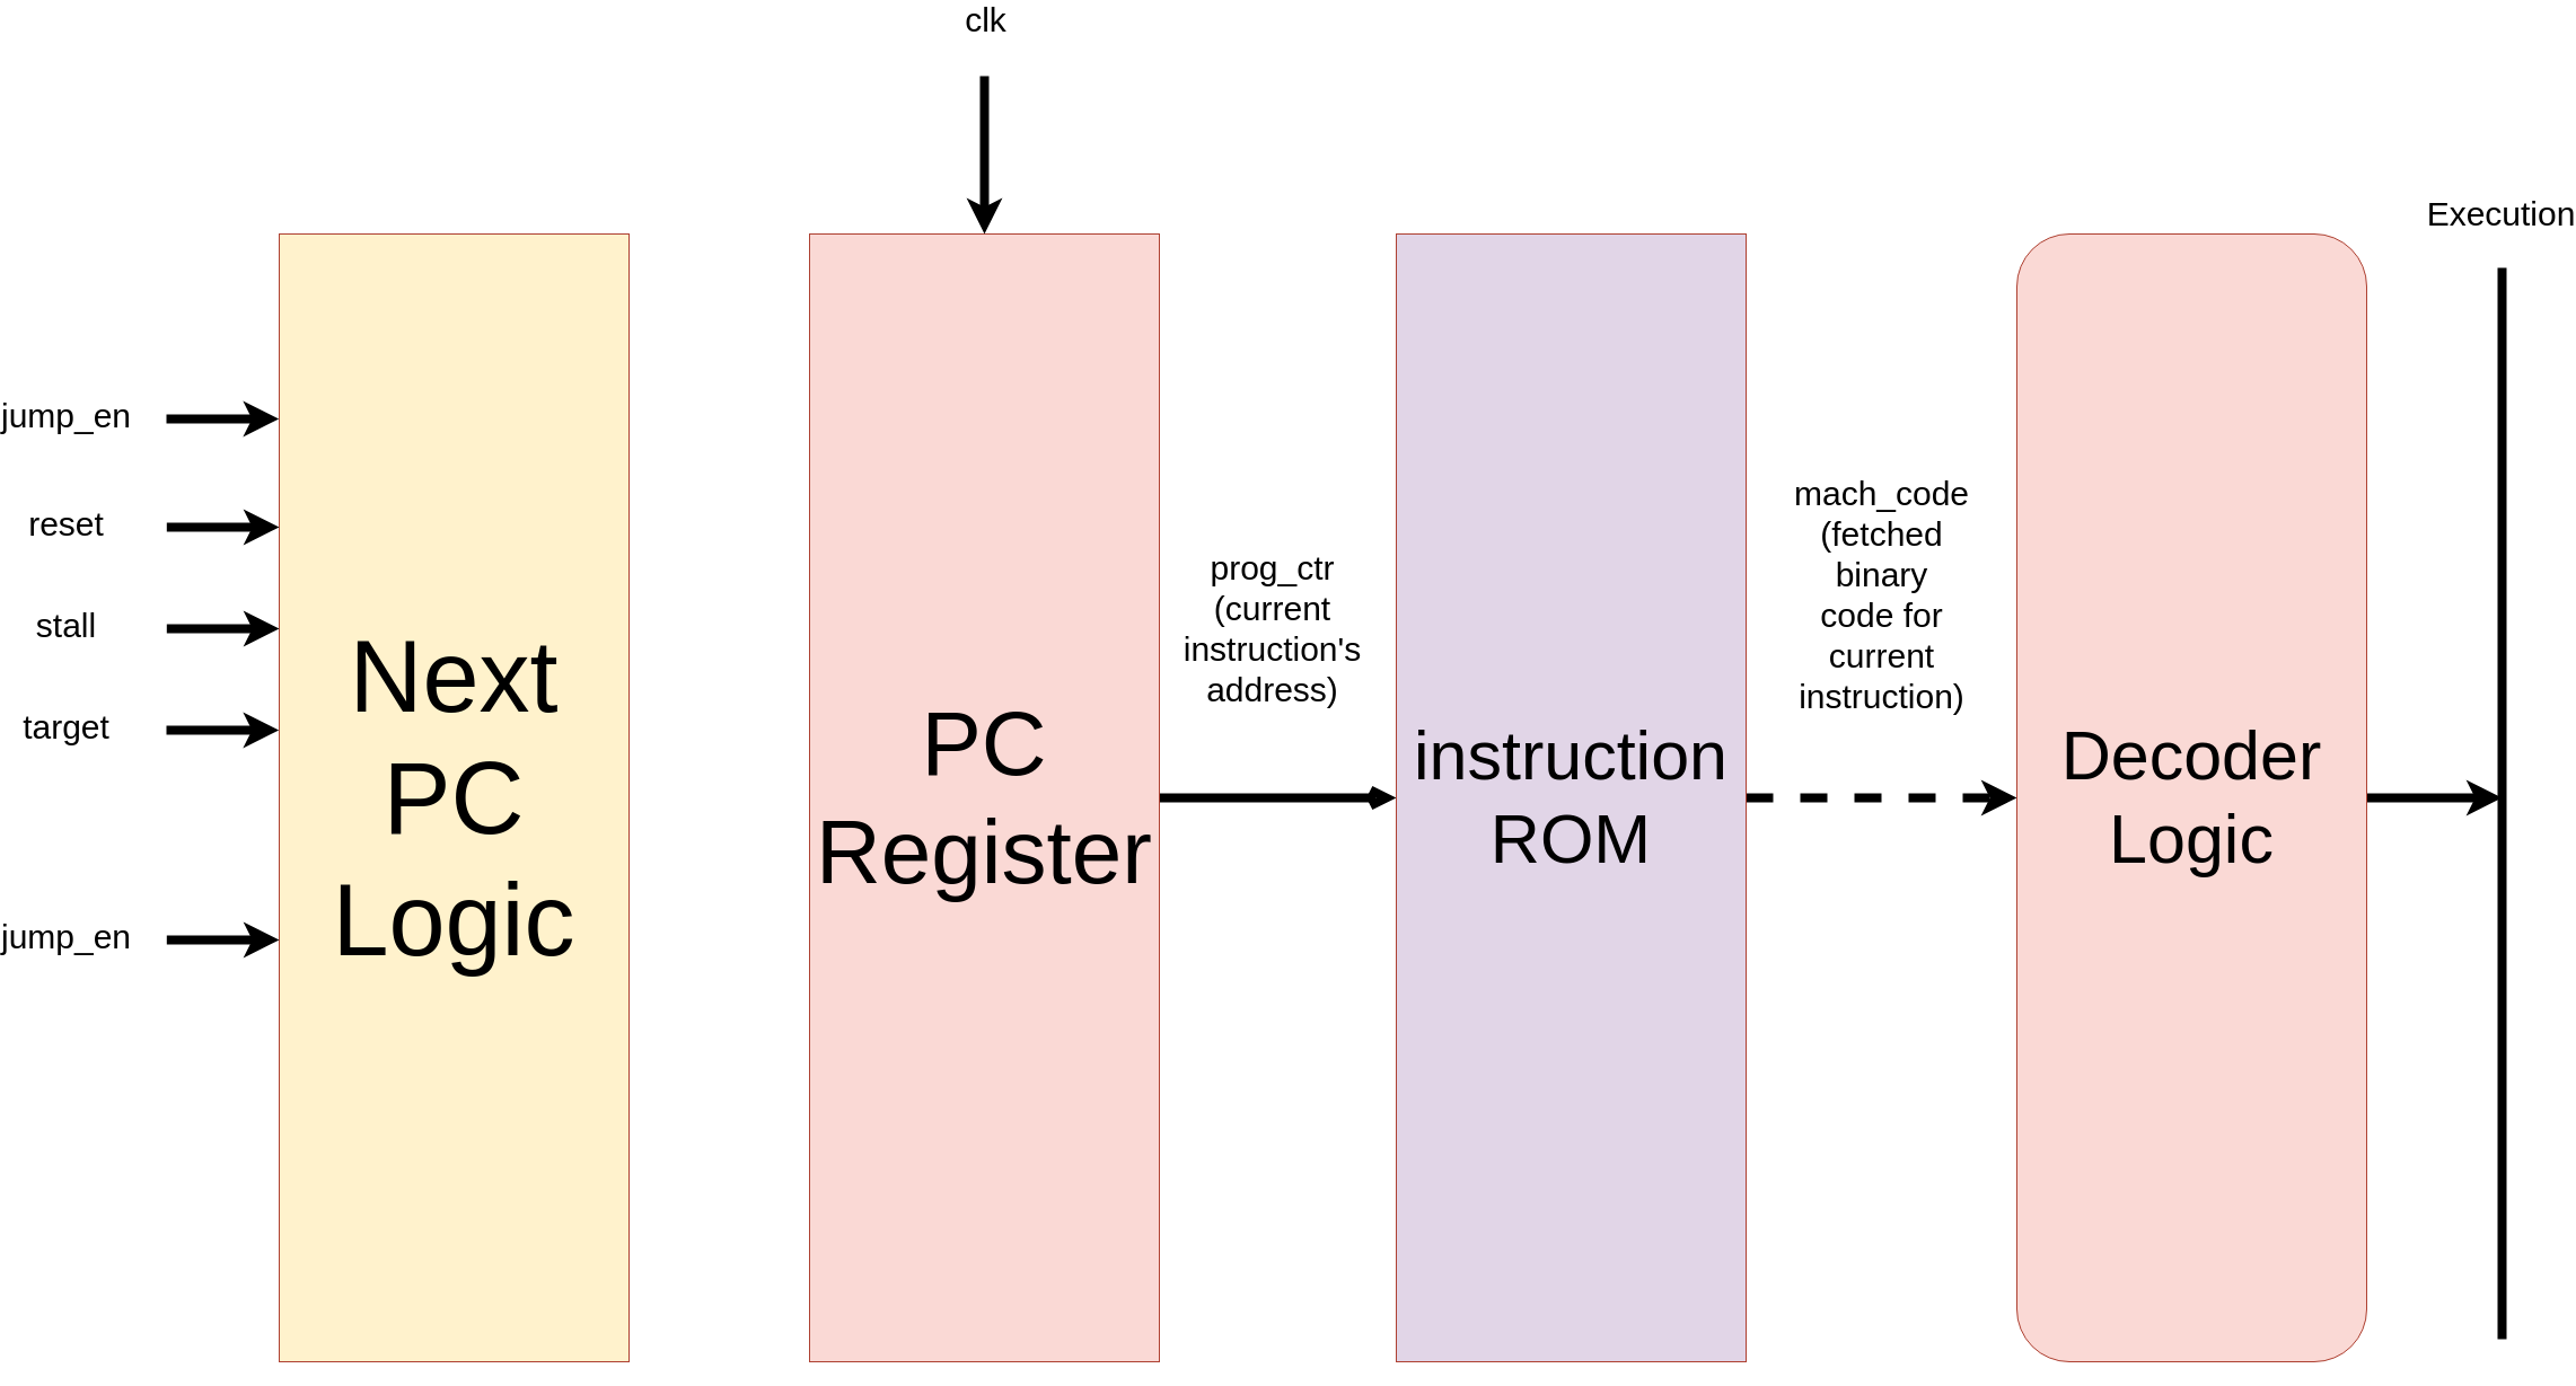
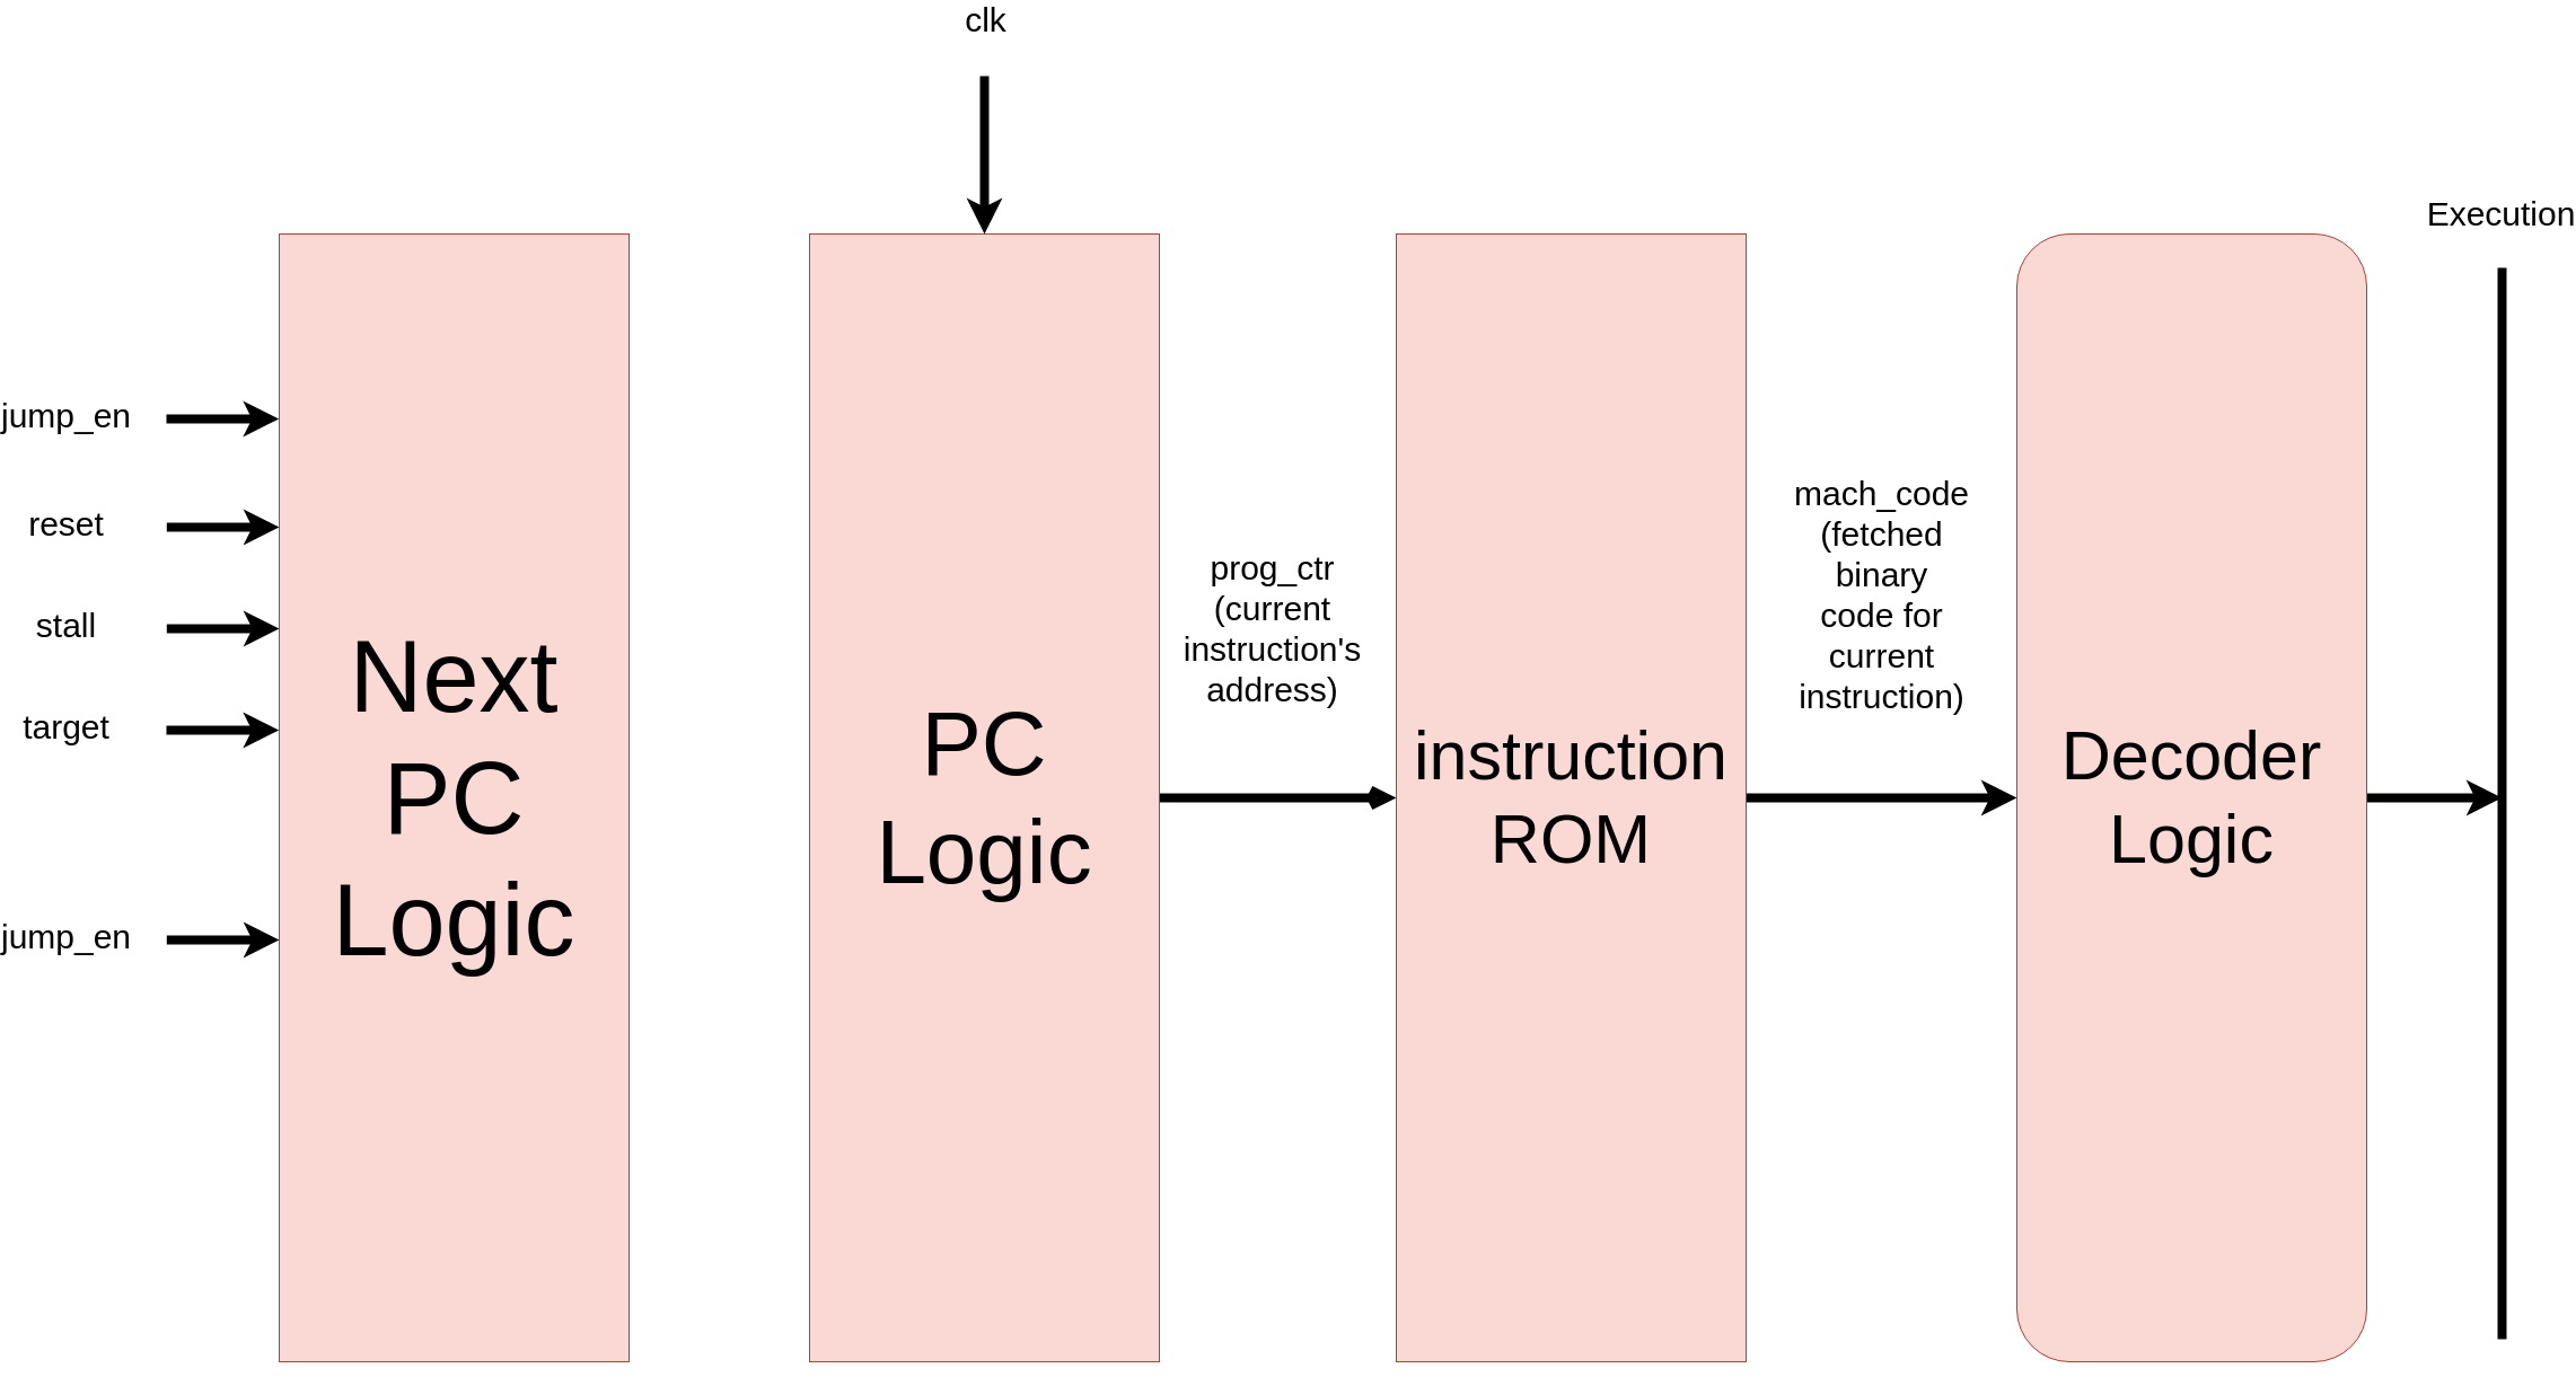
  <mxCell id="0" />
  <mxCell id="1" parent="0" />
- <mxCell id="2" value="&lt;font color=&quot;#000000&quot; style=&quot;font-size: 90px;&quot;&gt;Next PC Logic&lt;/font&gt;" style="whiteSpace=wrap;html=1;fillColor=#fff2cc;strokeColor=#ae4132;" parent="1" vertex="1"><mxGeometry x="120" y="160" width="310" height="1000" as="geometry" /></mxCell>
+ <mxCell id="2" value="&lt;font color=&quot;#000000&quot; style=&quot;font-size: 90px;&quot;&gt;Next PC Logic&lt;/font&gt;" style="whiteSpace=wrap;html=1;fillColor=#fad9d5;strokeColor=#ae4132;" parent="1" vertex="1"><mxGeometry x="120" y="160" width="310" height="1000" as="geometry" /></mxCell>
  <mxCell id="3" value="prog_ctr&lt;br&gt;(current&lt;br&gt;instruction's&lt;br&gt;address)" style="edgeStyle=none;html=1;labelBackgroundColor=#FFFFFF;strokeColor=#000000;strokeWidth=8;fontSize=30;fontColor=#000000;endArrow=open;" edge="1" parent="1" source="4" target="6"><mxGeometry x="-0.048" y="150" relative="1" as="geometry"><mxPoint as="offset" /></mxGeometry></mxCell>
- <mxCell id="4" value="&lt;font color=&quot;#000000&quot; style=&quot;font-size: 80px;&quot;&gt;PC Register&lt;/font&gt;" style="whiteSpace=wrap;html=1;fillColor=#fad9d5;strokeColor=#ae4132;" parent="1" vertex="1"><mxGeometry x="590" y="160" width="310" height="1000" as="geometry" /></mxCell>
- <mxCell id="5" value="mach_code&lt;br&gt;(fetched&lt;br&gt;binary&lt;br&gt;code for&lt;br&gt;current&lt;br&gt;instruction)" style="edgeStyle=none;html=1;exitX=1;exitY=0.5;exitDx=0;exitDy=0;entryX=0;entryY=0.5;entryDx=0;entryDy=0;labelBackgroundColor=#FFFFFF;strokeColor=#000000;strokeWidth=8;fontSize=30;fontColor=#000000;dashed=1;" edge="1" parent="1" source="6" target="8"><mxGeometry y="180" relative="1" as="geometry"><mxPoint as="offset" /></mxGeometry></mxCell>
- <mxCell id="6" value="&lt;font style=&quot;font-size: 61px;&quot; color=&quot;#000000&quot;&gt;instruction ROM&lt;/font&gt;" style="whiteSpace=wrap;html=1;fillColor=#e1d5e7;strokeColor=#ae4132;" parent="1" vertex="1"><mxGeometry x="1110" y="160" width="310" height="1000" as="geometry" /></mxCell>
+ <mxCell id="4" value="&lt;font color=&quot;#000000&quot; style=&quot;font-size: 80px;&quot;&gt;PC Logic&lt;/font&gt;" style="whiteSpace=wrap;html=1;fillColor=#fad9d5;strokeColor=#ae4132;" parent="1" vertex="1"><mxGeometry x="590" y="160" width="310" height="1000" as="geometry" /></mxCell>
+ <mxCell id="5" value="mach_code&lt;br&gt;(fetched&lt;br&gt;binary&lt;br&gt;code for&lt;br&gt;current&lt;br&gt;instruction)" style="edgeStyle=none;html=1;exitX=1;exitY=0.5;exitDx=0;exitDy=0;entryX=0;entryY=0.5;entryDx=0;entryDy=0;labelBackgroundColor=#FFFFFF;strokeColor=#000000;strokeWidth=8;fontSize=30;fontColor=#000000;" edge="1" parent="1" source="6" target="8"><mxGeometry y="180" relative="1" as="geometry"><mxPoint as="offset" /></mxGeometry></mxCell>
+ <mxCell id="6" value="&lt;font style=&quot;font-size: 61px;&quot; color=&quot;#000000&quot;&gt;instruction ROM&lt;/font&gt;" style="whiteSpace=wrap;html=1;fillColor=#fad9d5;strokeColor=#ae4132;" parent="1" vertex="1"><mxGeometry x="1110" y="160" width="310" height="1000" as="geometry" /></mxCell>
  <mxCell id="7" style="edgeStyle=none;html=1;labelBackgroundColor=#FFFFFF;strokeColor=#000000;strokeWidth=8;fontSize=30;fontColor=#000000;" edge="1" parent="1" source="8"><mxGeometry relative="1" as="geometry"><mxPoint x="2090" y="660" as="targetPoint" /></mxGeometry></mxCell>
  <mxCell id="8" value="&lt;font style=&quot;font-size: 61px;&quot; color=&quot;#000000&quot;&gt;Decoder&lt;br&gt;Logic&lt;br&gt;&lt;/font&gt;" style="whiteSpace=wrap;html=1;fillColor=#fad9d5;strokeColor=#ae4132;rounded=1;" parent="1" vertex="1"><mxGeometry x="1660" y="160" width="310" height="1000" as="geometry" /></mxCell>
  <mxCell id="9" value="" style="edgeStyle=none;orthogonalLoop=1;jettySize=auto;html=1;labelBackgroundColor=#FFFFFF;fontSize=30;fontColor=#000000;strokeColor=#000000;strokeWidth=8;entryX=-0.001;entryY=0.164;entryDx=0;entryDy=0;entryPerimeter=0;" edge="1" parent="1" target="2"><mxGeometry width="80" relative="1" as="geometry"><mxPoint x="20" y="324" as="sourcePoint" /><mxPoint x="750" y="590" as="targetPoint" /><Array as="points" /></mxGeometry></mxCell>
  <mxCell id="10" value="&lt;span style=&quot;background-color: rgb(255, 255, 255);&quot;&gt;jump_en&lt;/span&gt;" style="edgeLabel;html=1;align=center;verticalAlign=middle;resizable=0;points=[];fontSize=30;fontColor=#000000;" vertex="1" connectable="0" parent="9"><mxGeometry x="-0.449" y="14" relative="1" as="geometry"><mxPoint x="-117" y="10" as="offset" /></mxGeometry></mxCell>
  <mxCell id="11" value="" style="edgeStyle=none;orthogonalLoop=1;jettySize=auto;html=1;labelBackgroundColor=#FFFFFF;fontSize=30;fontColor=#000000;strokeColor=#000000;strokeWidth=8;entryX=-0.001;entryY=0.164;entryDx=0;entryDy=0;entryPerimeter=0;" edge="1" parent="1"><mxGeometry width="80" relative="1" as="geometry"><mxPoint x="20.31" y="420" as="sourcePoint" /><mxPoint x="120" y="420" as="targetPoint" /><Array as="points" /></mxGeometry></mxCell>
  <mxCell id="12" value="&lt;span style=&quot;background-color: rgb(255, 255, 255);&quot;&gt;reset&lt;/span&gt;" style="edgeLabel;html=1;align=center;verticalAlign=middle;resizable=0;points=[];fontSize=30;fontColor=#000000;" vertex="1" connectable="0" parent="11"><mxGeometry x="-0.449" y="14" relative="1" as="geometry"><mxPoint x="-117" y="10" as="offset" /></mxGeometry></mxCell>
  <mxCell id="13" value="" style="edgeStyle=none;orthogonalLoop=1;jettySize=auto;html=1;labelBackgroundColor=#FFFFFF;fontSize=30;fontColor=#000000;strokeColor=#000000;strokeWidth=8;entryX=-0.001;entryY=0.164;entryDx=0;entryDy=0;entryPerimeter=0;" edge="1" parent="1"><mxGeometry width="80" relative="1" as="geometry"><mxPoint x="20.31" y="510" as="sourcePoint" /><mxPoint x="120" y="510" as="targetPoint" /><Array as="points" /></mxGeometry></mxCell>
  <mxCell id="14" value="&lt;span style=&quot;background-color: rgb(255, 255, 255);&quot;&gt;stall&lt;/span&gt;" style="edgeLabel;html=1;align=center;verticalAlign=middle;resizable=0;points=[];fontSize=30;fontColor=#000000;" vertex="1" connectable="0" parent="13"><mxGeometry x="-0.449" y="14" relative="1" as="geometry"><mxPoint x="-117" y="10" as="offset" /></mxGeometry></mxCell>
  <mxCell id="15" value="" style="edgeStyle=none;orthogonalLoop=1;jettySize=auto;html=1;labelBackgroundColor=#FFFFFF;fontSize=30;fontColor=#000000;strokeColor=#000000;strokeWidth=8;entryX=-0.001;entryY=0.164;entryDx=0;entryDy=0;entryPerimeter=0;" edge="1" parent="1"><mxGeometry width="80" relative="1" as="geometry"><mxPoint x="20" y="600" as="sourcePoint" /><mxPoint x="119.69" y="600" as="targetPoint" /><Array as="points" /></mxGeometry></mxCell>
  <mxCell id="16" value="&lt;span style=&quot;background-color: rgb(255, 255, 255);&quot;&gt;target&lt;/span&gt;" style="edgeLabel;html=1;align=center;verticalAlign=middle;resizable=0;points=[];fontSize=30;fontColor=#000000;" vertex="1" connectable="0" parent="15"><mxGeometry x="-0.449" y="14" relative="1" as="geometry"><mxPoint x="-117" y="10" as="offset" /></mxGeometry></mxCell>
  <mxCell id="17" value="" style="edgeStyle=none;orthogonalLoop=1;jettySize=auto;html=1;labelBackgroundColor=#FFFFFF;fontSize=30;fontColor=#000000;strokeColor=#000000;strokeWidth=8;entryX=0.5;entryY=0;entryDx=0;entryDy=0;" edge="1" parent="1" target="4"><mxGeometry width="80" relative="1" as="geometry"><mxPoint x="745" y="20" as="sourcePoint" /><mxPoint x="899.19" y="44" as="targetPoint" /><Array as="points" /></mxGeometry></mxCell>
  <mxCell id="18" value="&lt;span style=&quot;background-color: rgb(255, 255, 255);&quot;&gt;clk&lt;/span&gt;" style="edgeLabel;html=1;align=center;verticalAlign=middle;resizable=0;points=[];fontSize=30;fontColor=#000000;" vertex="1" connectable="0" parent="17"><mxGeometry x="-0.449" y="14" relative="1" as="geometry"><mxPoint x="-14" y="-89" as="offset" /></mxGeometry></mxCell>
  <mxCell id="19" value="" style="edgeStyle=none;orthogonalLoop=1;jettySize=auto;html=1;labelBackgroundColor=#FFFFFF;fontSize=30;fontColor=#000000;strokeColor=#000000;strokeWidth=8;entryX=-0.001;entryY=0.164;entryDx=0;entryDy=0;entryPerimeter=0;" edge="1" parent="1"><mxGeometry width="80" relative="1" as="geometry"><mxPoint x="20.31" y="786" as="sourcePoint" /><mxPoint x="120" y="786" as="targetPoint" /><Array as="points" /></mxGeometry></mxCell>
  <mxCell id="20" value="&lt;span style=&quot;background-color: rgb(255, 255, 255);&quot;&gt;jump_en&lt;/span&gt;" style="edgeLabel;html=1;align=center;verticalAlign=middle;resizable=0;points=[];fontSize=30;fontColor=#000000;" vertex="1" connectable="0" parent="19"><mxGeometry x="-0.449" y="14" relative="1" as="geometry"><mxPoint x="-117" y="10" as="offset" /></mxGeometry></mxCell>
  <mxCell id="21" value="" style="edgeStyle=none;orthogonalLoop=1;jettySize=auto;html=1;labelBackgroundColor=#FFFFFF;strokeColor=#000000;strokeWidth=8;fontSize=30;fontColor=#000000;endArrow=none;endFill=0;" edge="1" parent="1"><mxGeometry width="80" relative="1" as="geometry"><mxPoint x="2090" y="190" as="sourcePoint" /><mxPoint x="2090" y="1140" as="targetPoint" /><Array as="points" /></mxGeometry></mxCell>
  <mxCell id="22" value="Execution" style="edgeLabel;html=1;align=center;verticalAlign=middle;resizable=0;points=[];fontSize=30;fontColor=#000000;" vertex="1" connectable="0" parent="21"><mxGeometry x="0.027" y="-2" relative="1" as="geometry"><mxPoint y="-537" as="offset" /></mxGeometry></mxCell>
